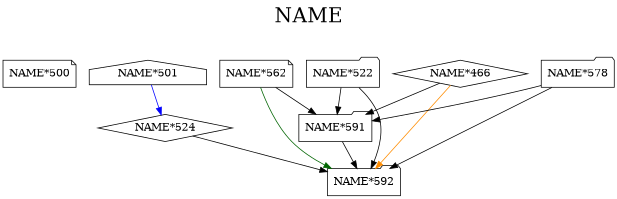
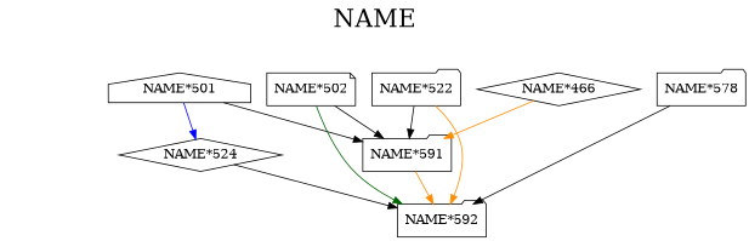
  digraph {
    fontsize=27
    label=NAME
    labelloc=t
    node [shape=folder]
    edge [color=black]
-   "NAME*500" [shape=note]
    "NAME*501" [shape=house]
    "NAME*591"
    "NAME*524" [shape=diamond]
    "NAME*592"
-   "NAME*502" [shape=note label="NAME*562"]
+   "NAME*502" [shape=note]
    "NAME*522"
    n8 [label="NAME*466" shape=diamond]
    "NAME*578"
-   "NAME*578" -> "NAME*591"
+   "NAME*501" -> "NAME*591"
    "NAME*501" -> "NAME*524" [color=blue]
-   "NAME*591" -> "NAME*592"
+   "NAME*591" -> "NAME*592" [color=darkorange]
    "NAME*524" -> "NAME*592"
    "NAME*502" -> "NAME*591"
    "NAME*502" -> "NAME*592" [color=darkgreen]
    "NAME*522" -> "NAME*591"
-   "NAME*522" -> "NAME*592"
-   n8 -> "NAME*591"
-   n8 -> "NAME*592" [color=darkorange]
+   "NAME*522" -> "NAME*592" [color=darkorange]
+   n8 -> "NAME*591" [color=darkorange]
    "NAME*578" -> "NAME*592"
  }
